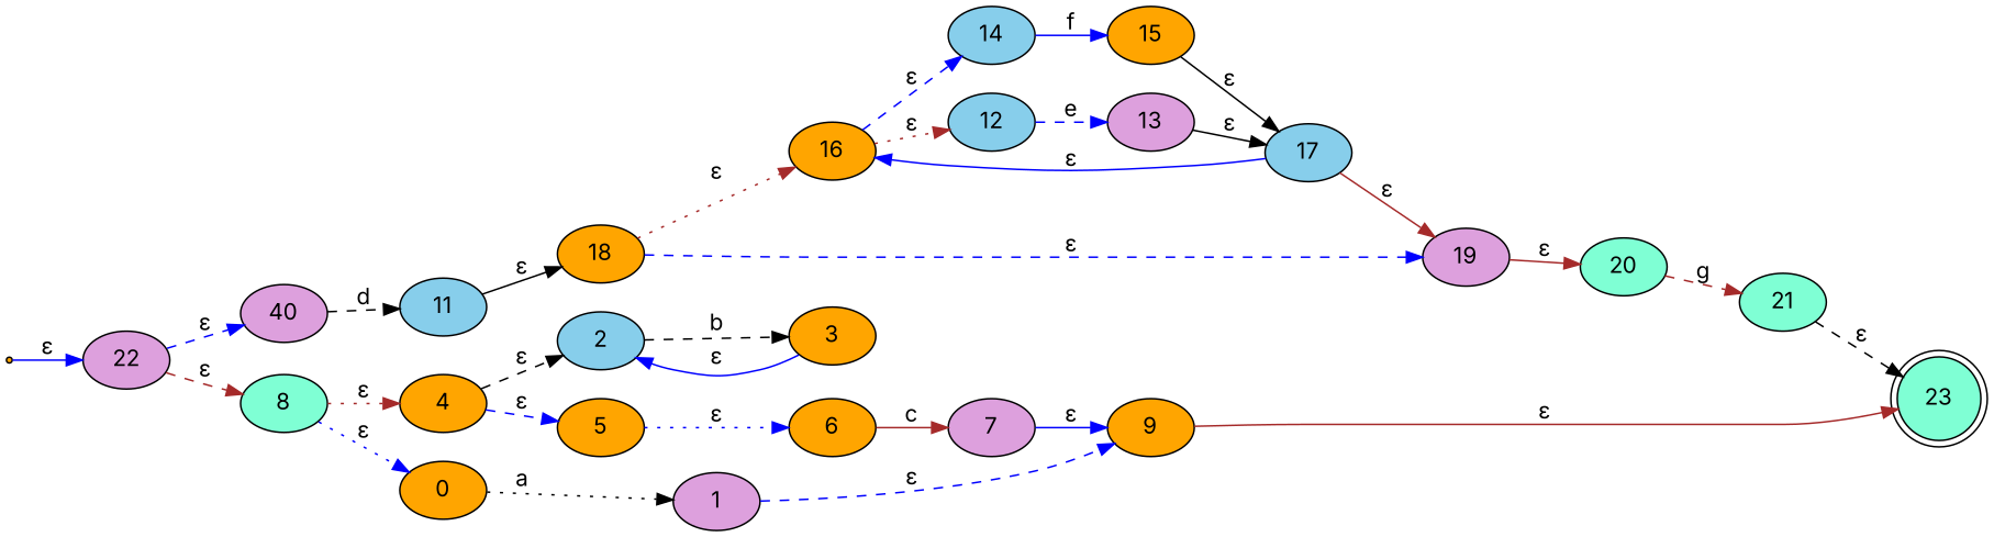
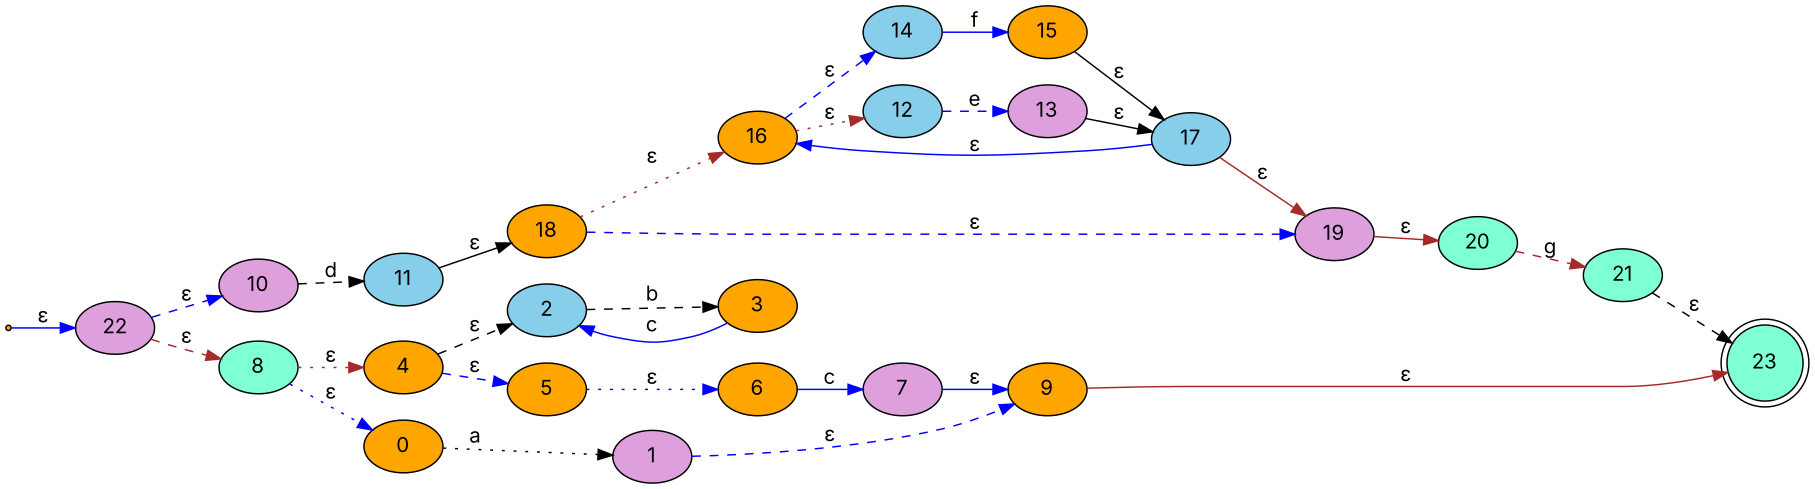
  digraph {
    fontname=Inter
    rankdir=LR
    node [fillcolor=orange fontname=Inter style=filled]
    edge [color=blue fontname=Inter style=solid]
    start [shape=point]
    22 [fillcolor=plum]
-   10 [fillcolor=plum label=40]
+   10 [fillcolor=plum]
    8 [fillcolor=aquamarine]
    23 [fillcolor=aquamarine shape=doublecircle]
    11 [fillcolor=skyblue]
    4
    0
    18
    16
    19 [fillcolor=plum]
    14 [fillcolor=skyblue]
    15
    17 [fillcolor=skyblue]
    12 [fillcolor=skyblue]
    13 [fillcolor=plum]
    20 [fillcolor=aquamarine]
    21 [fillcolor=aquamarine]
    2 [fillcolor=skyblue]
    3
    5
    6
    7 [fillcolor=plum]
    9
    1 [fillcolor=plum]
    start -> 22 [label="ε"]
    22 -> 10 [label="ε" style=dashed]
    22 -> 8 [color=brown label="ε" style=dashed]
    10 -> 11 [color=black label=d style=dashed]
    8 -> 4 [color=brown label="ε" style=dotted]
    8 -> 0 [label="ε" style=dotted]
    11 -> 18 [color=black label="ε"]
    4 -> 2 [color=black label="ε" style=dashed]
    4 -> 5 [label="ε" style=dashed]
    0 -> 1 [color=black label=a style=dotted]
    18 -> 16 [color=brown label="ε" style=dotted]
    18 -> 19 [label="ε" style=dashed]
    16 -> 14 [label="ε" style=dashed]
    16 -> 12 [color=brown label="ε" style=dotted]
    19 -> 20 [color=brown label="ε"]
    14 -> 15 [label=f]
    15 -> 17 [color=black label="ε"]
    17 -> 16 [label="ε"]
    17 -> 19 [color=brown label="ε"]
    12 -> 13 [label=e style=dashed]
    13 -> 17 [color=black label="ε"]
    20 -> 21 [color=brown label=g style=dashed]
    21 -> 23 [color=black label="ε" style=dashed]
    2 -> 3 [color=black label=b style=dashed]
-   3 -> 2 [label="ε"]
+   3 -> 2 [label=c]
    5 -> 6 [label="ε" style=dotted]
-   6 -> 7 [color=brown label=c]
+   6 -> 7 [label=c]
    7 -> 9 [label="ε"]
    9 -> 23 [color=brown label="ε"]
    1 -> 9 [label="ε" style=dashed]
  }
